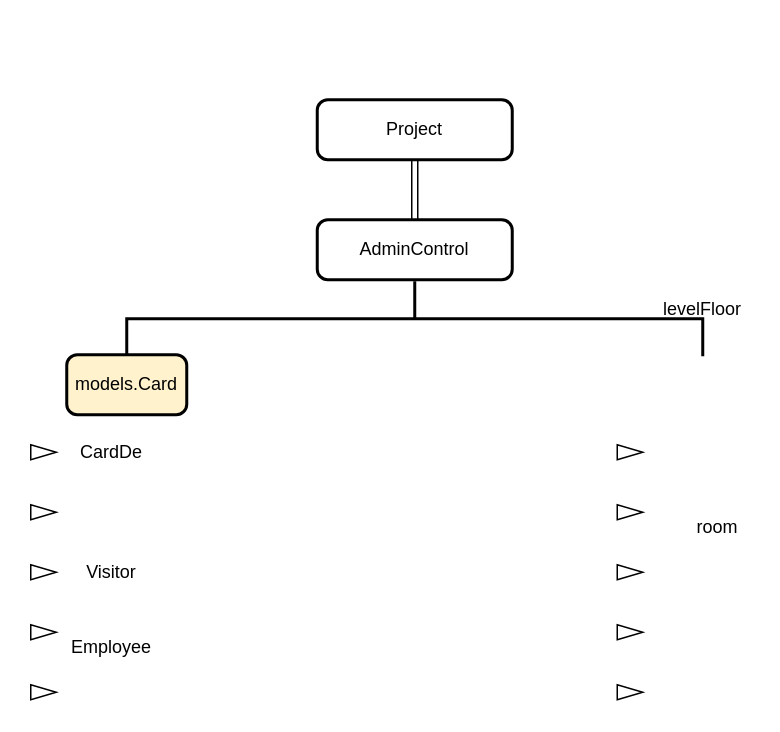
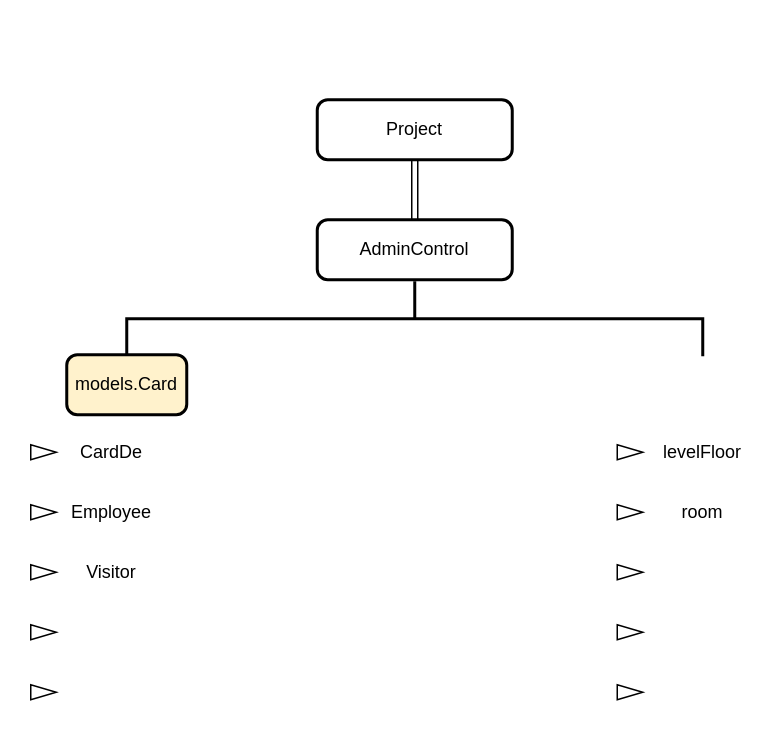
  <mxCell id="0" />
  <mxCell id="1" parent="0" />
  <mxCell id="2" value="Project" style="rounded=1;whiteSpace=wrap;html=1;absoluteArcSize=1;arcSize=14;strokeWidth=2;" vertex="1" parent="1"><mxGeometry x="211" y="66" width="130" height="40" as="geometry" /></mxCell>
  <mxCell id="3" value="AdminControl" style="rounded=1;whiteSpace=wrap;html=1;absoluteArcSize=1;arcSize=14;strokeWidth=2;" vertex="1" parent="1"><mxGeometry x="211" y="146" width="130" height="40" as="geometry" /></mxCell>
  <mxCell id="4" value="" style="shape=link;html=1;rounded=0;entryX=0.5;entryY=0;entryDx=0;entryDy=0;exitX=0.5;exitY=1;exitDx=0;exitDy=0;" edge="1" parent="1" source="2" target="3"><mxGeometry width="100" relative="1" as="geometry"><mxPoint x="251" y="116" as="sourcePoint" /><mxPoint x="351" y="116" as="targetPoint" /></mxGeometry></mxCell>
  <mxCell id="5" value="" style="strokeWidth=2;html=1;shape=mxgraph.flowchart.annotation_2;align=left;labelPosition=right;pointerEvents=1;rotation=90;" vertex="1" parent="1"><mxGeometry x="251" y="20" width="50" height="384" as="geometry" /></mxCell>
  <mxCell id="6" value="models.Card" style="rounded=1;whiteSpace=wrap;html=1;absoluteArcSize=1;arcSize=14;strokeWidth=2;fillColor=#fff2cc;" vertex="1" parent="1"><mxGeometry x="44" y="236" width="80" height="40" as="geometry" /></mxCell>
  <mxCell id="7" value="" style="html=1;shadow=0;dashed=0;align=center;verticalAlign=middle;shape=mxgraph.arrows2.arrow;dy=0.6;dx=40;notch=0;" vertex="1" parent="1"><mxGeometry x="20" y="296" width="17" height="10" as="geometry" /></mxCell>
  <mxCell id="8" value="" style="html=1;shadow=0;dashed=0;align=center;verticalAlign=middle;shape=mxgraph.arrows2.arrow;dy=0.6;dx=40;notch=0;" vertex="1" parent="1"><mxGeometry x="20" y="336" width="17" height="10" as="geometry" /></mxCell>
  <mxCell id="9" value="" style="html=1;shadow=0;dashed=0;align=center;verticalAlign=middle;shape=mxgraph.arrows2.arrow;dy=0.6;dx=40;notch=0;" vertex="1" parent="1"><mxGeometry x="20" y="376" width="17" height="10" as="geometry" /></mxCell>
  <mxCell id="10" value="" style="html=1;shadow=0;dashed=0;align=center;verticalAlign=middle;shape=mxgraph.arrows2.arrow;dy=0.6;dx=40;notch=0;" vertex="1" parent="1"><mxGeometry x="20" y="456" width="17" height="10" as="geometry" /></mxCell>
  <mxCell id="11" value="" style="html=1;shadow=0;dashed=0;align=center;verticalAlign=middle;shape=mxgraph.arrows2.arrow;dy=0.6;dx=40;notch=0;" vertex="1" parent="1"><mxGeometry x="20" y="416" width="17" height="10" as="geometry" /></mxCell>
  <mxCell id="12" value="CardDe" style="text;html=1;align=center;verticalAlign=middle;whiteSpace=wrap;rounded=0;" vertex="1" parent="1"><mxGeometry x="44" y="286" width="60" height="30" as="geometry" /></mxCell>
- <mxCell id="13" value="Employee" style="text;html=1;align=center;verticalAlign=middle;whiteSpace=wrap;rounded=0;" vertex="1" parent="1"><mxGeometry x="44" y="416" width="60" height="30" as="geometry" /></mxCell>
+ <mxCell id="13" value="Employee" style="text;html=1;align=center;verticalAlign=middle;whiteSpace=wrap;rounded=0;" vertex="1" parent="1"><mxGeometry x="44" y="326" width="60" height="30" as="geometry" /></mxCell>
  <mxCell id="14" value="Visitor" style="text;html=1;align=center;verticalAlign=middle;whiteSpace=wrap;rounded=0;" vertex="1" parent="1"><mxGeometry x="44" y="366" width="60" height="30" as="geometry" /></mxCell>
  <mxCell id="15" value="" style="html=1;shadow=0;dashed=0;align=center;verticalAlign=middle;shape=mxgraph.arrows2.arrow;dy=0.6;dx=40;notch=0;" vertex="1" parent="1"><mxGeometry x="411" y="296" width="17" height="10" as="geometry" /></mxCell>
  <mxCell id="16" value="" style="html=1;shadow=0;dashed=0;align=center;verticalAlign=middle;shape=mxgraph.arrows2.arrow;dy=0.6;dx=40;notch=0;" vertex="1" parent="1"><mxGeometry x="411" y="336" width="17" height="10" as="geometry" /></mxCell>
  <mxCell id="17" value="" style="html=1;shadow=0;dashed=0;align=center;verticalAlign=middle;shape=mxgraph.arrows2.arrow;dy=0.6;dx=40;notch=0;" vertex="1" parent="1"><mxGeometry x="411" y="376" width="17" height="10" as="geometry" /></mxCell>
  <mxCell id="18" value="" style="html=1;shadow=0;dashed=0;align=center;verticalAlign=middle;shape=mxgraph.arrows2.arrow;dy=0.6;dx=40;notch=0;" vertex="1" parent="1"><mxGeometry x="411" y="456" width="17" height="10" as="geometry" /></mxCell>
  <mxCell id="19" value="" style="html=1;shadow=0;dashed=0;align=center;verticalAlign=middle;shape=mxgraph.arrows2.arrow;dy=0.6;dx=40;notch=0;" vertex="1" parent="1"><mxGeometry x="411" y="416" width="17" height="10" as="geometry" /></mxCell>
- <mxCell id="20" value="levelFloor" style="text;html=1;align=center;verticalAlign=middle;whiteSpace=wrap;rounded=0;" vertex="1" parent="1"><mxGeometry x="438" y="191" width="60" height="30" as="geometry" /></mxCell>
- <mxCell id="21" value="room" style="text;html=1;align=center;verticalAlign=middle;whiteSpace=wrap;rounded=0;" vertex="1" parent="1"><mxGeometry x="448" y="336" width="60" height="30" as="geometry" /></mxCell>
+ <mxCell id="20" value="levelFloor" style="text;html=1;align=center;verticalAlign=middle;whiteSpace=wrap;rounded=0;" vertex="1" parent="1"><mxGeometry x="438" y="286" width="60" height="30" as="geometry" /></mxCell>
+ <mxCell id="21" value="room" style="text;html=1;align=center;verticalAlign=middle;whiteSpace=wrap;rounded=0;" vertex="1" parent="1"><mxGeometry x="438" y="326" width="60" height="30" as="geometry" /></mxCell>
